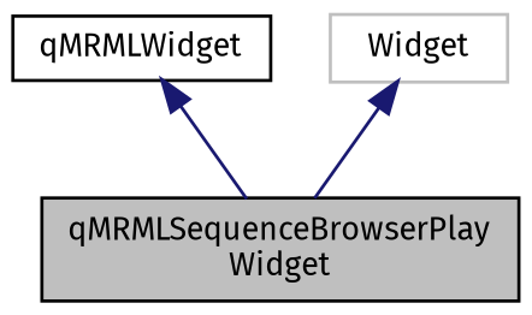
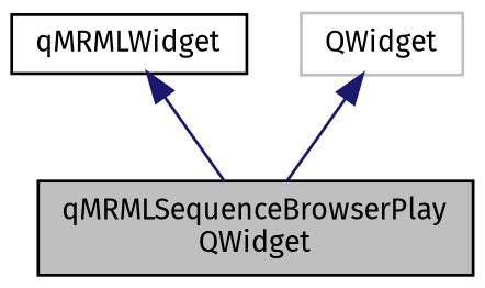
  digraph {
    fontname="Fira Sans"
    node [color=black fontname="Fira Sans" fontsize=10 shape=record]
    edge [color=midnightblue dir=back fontname="Fira Sans" fontsize=10 labelfontname=Helvetica labelfontsize=10 style=solid]
-   n1 [fillcolor=grey75 fontcolor=black height=0.2 label="qMRMLSequenceBrowserPlay\lWidget" style=filled width=0.4]
+   n1 [fillcolor=grey75 fontcolor=black height=0.2 label="qMRMLSequenceBrowserPlay\lQWidget" style=filled width=0.4]
    n2 [height=0.2 label=qMRMLWidget width=0.4]
-   n3 [color=grey75 height=0.2 label=Widget width=0.4]
+   n3 [color=grey75 height=0.2 label=QWidget width=0.4]
    n2 -> n1
    n3 -> n1
  }
